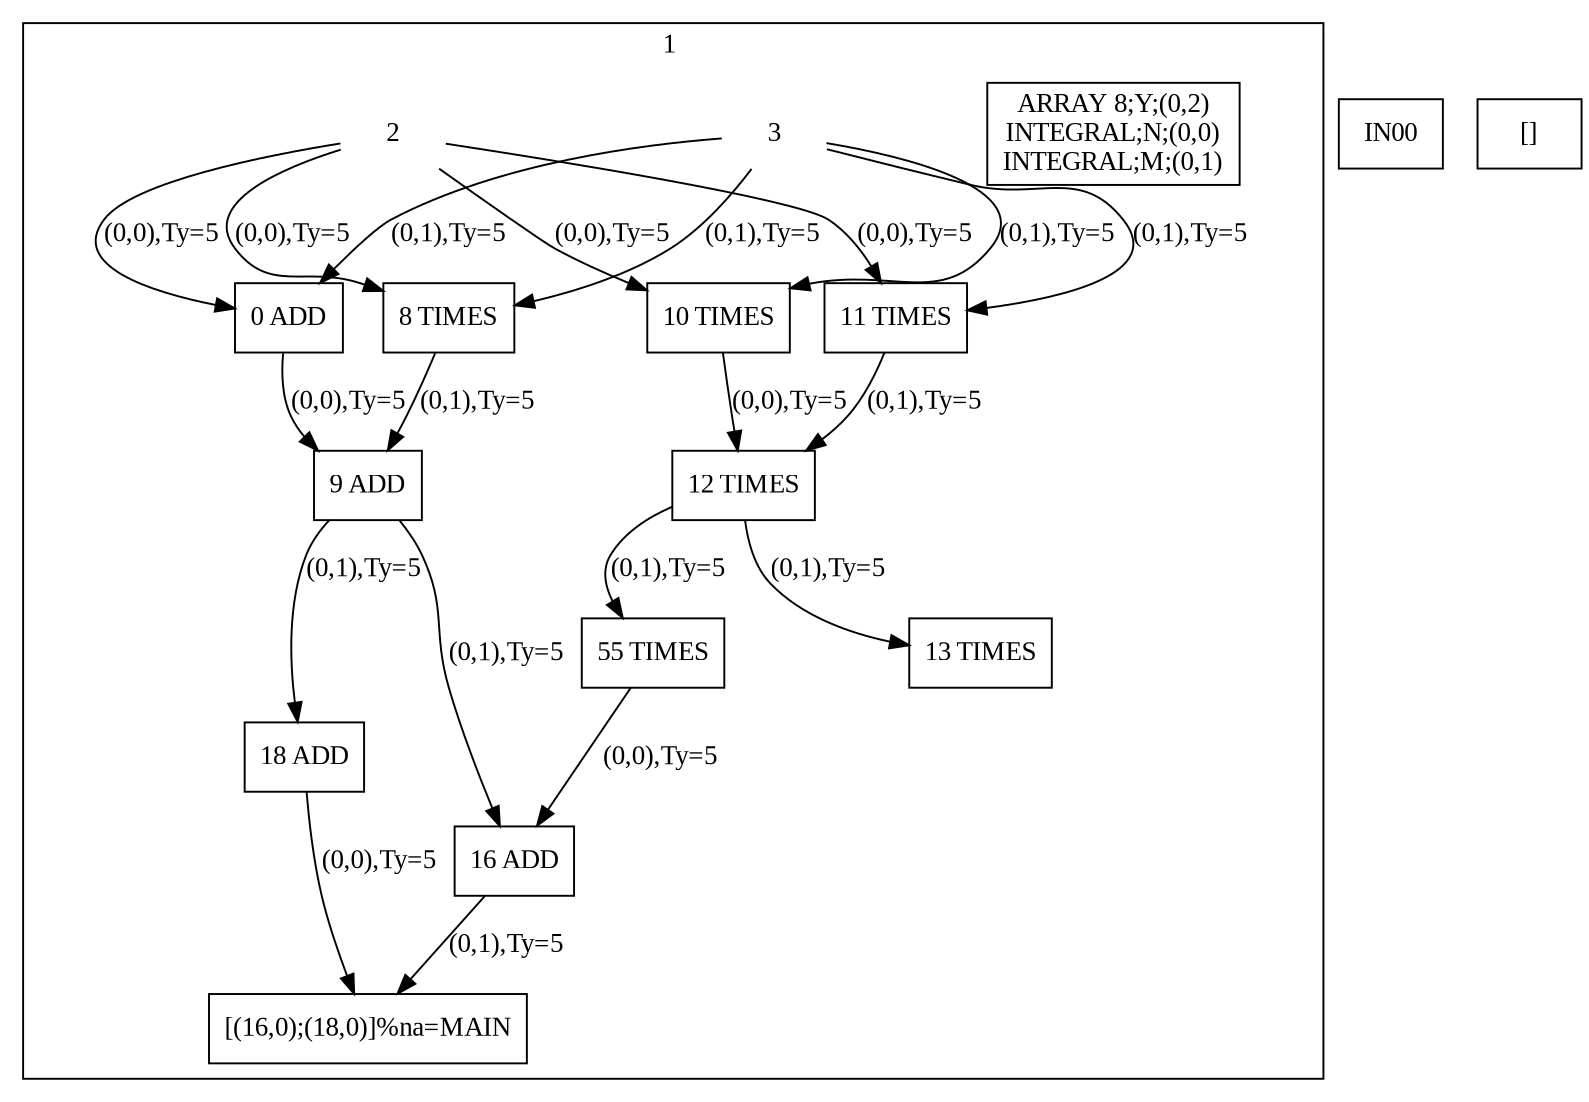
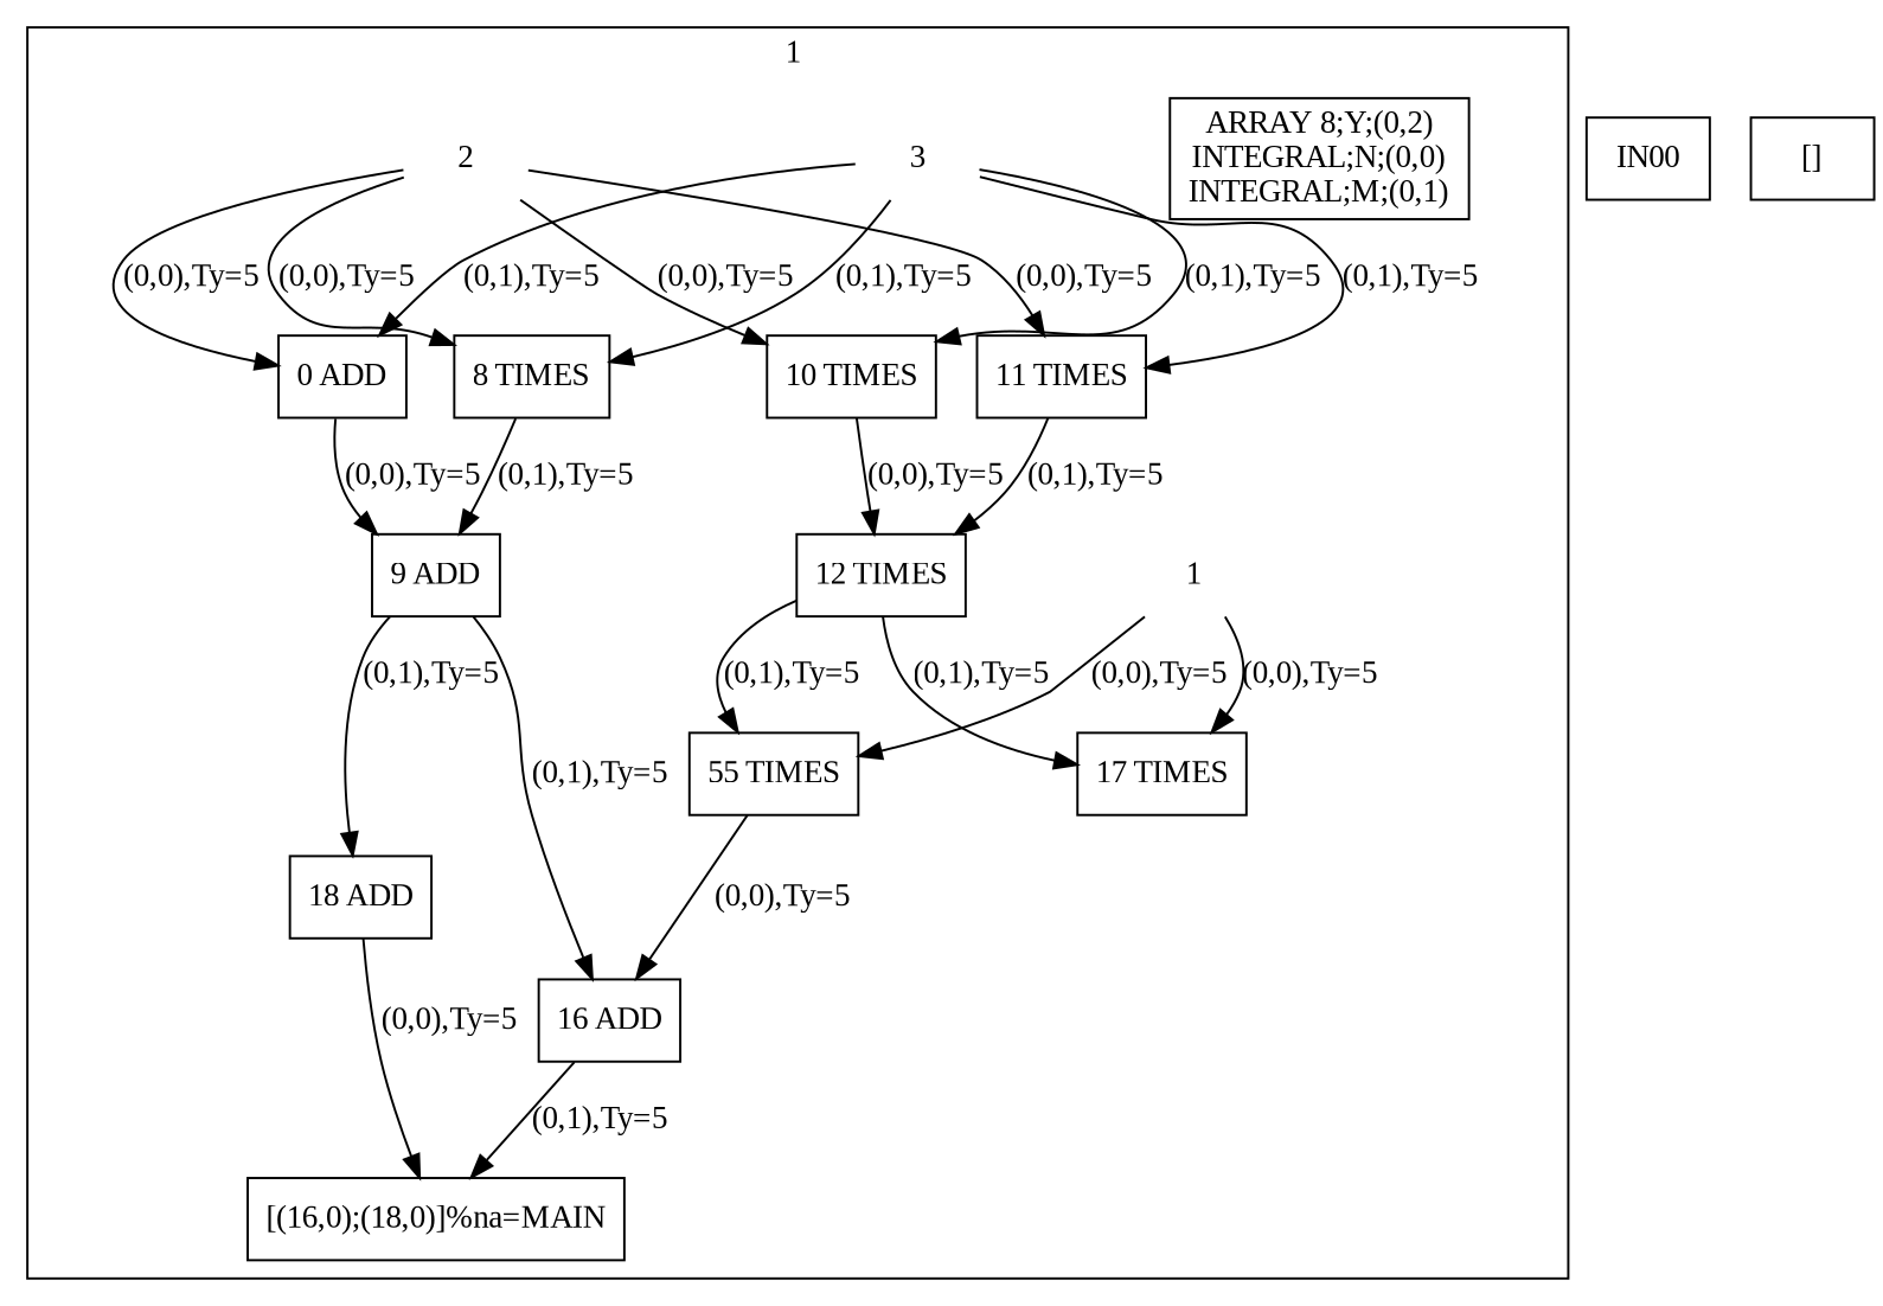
  digraph {
    fontname="Liberation Serif"
    newrank=true
    node [fontname="Liberation Serif" shape=rect]
    edge [fontname="Liberation Serif"]
    n1 [label="ARRAY 8;Y;(0,2)\nINTEGRAL;N;(0,0)\nINTEGRAL;M;(0,1)"]
    n2 [label="[(16,0);(18,0)]%na=MAIN"]
+   n3 [label=1 shape=plaintext]
    n4 [label="55 TIMES"]
-   n5 [label="13 TIMES"]
+   n5 [label="17 TIMES"]
    n6 [label=2 shape=plaintext]
    n7 [label="0 ADD"]
    n8 [label="8 TIMES"]
    n9 [label="10 TIMES"]
    n10 [label="11 TIMES"]
    n11 [label=3 shape=plaintext]
    n12 [label="9 ADD"]
    n13 [label="16 ADD"]
    n14 [label="18 ADD"]
    n15 [label="12 TIMES"]
    IN00
    n17 [label="[]"]
    subgraph cluster_1 {
      label="1 "
      n1
      n2
+     n3
      n4
      n5
      n6
      n7
      n8
      n9
      n10
      n11
      n12
      n13
      n14
      n15
    }
+   n3 -> n4 [label="(0,0),Ty=5"]
+   n3 -> n5 [label="(0,0),Ty=5"]
    n4 -> n13 [label="(0,0),Ty=5"]
    n6 -> n7 [label="(0,0),Ty=5"]
    n6 -> n8 [label="(0,0),Ty=5"]
    n6 -> n9 [label="(0,0),Ty=5"]
    n6 -> n10 [label="(0,0),Ty=5"]
    n7 -> n12 [label="(0,0),Ty=5"]
    n8 -> n12 [label="(0,1),Ty=5"]
    n9 -> n15 [label="(0,0),Ty=5"]
    n10 -> n15 [label="(0,1),Ty=5"]
    n11 -> n7 [label="(0,1),Ty=5"]
    n11 -> n8 [label="(0,1),Ty=5"]
    n11 -> n9 [label="(0,1),Ty=5"]
    n11 -> n10 [label="(0,1),Ty=5"]
    n12 -> n13 [label="(0,1),Ty=5"]
    n12 -> n14 [label="(0,1),Ty=5"]
    n13 -> n2 [label="(0,1),Ty=5"]
    n14 -> n2 [label="(0,0),Ty=5"]
    n15 -> n4 [label="(0,1),Ty=5"]
    n15 -> n5 [label="(0,1),Ty=5"]
  }
